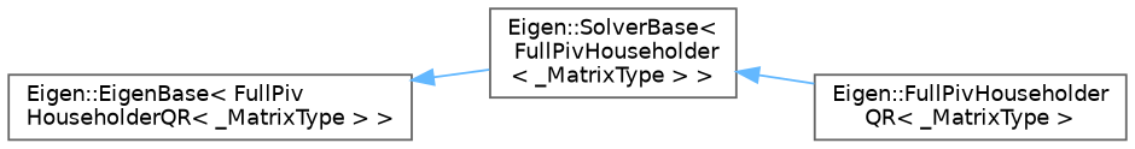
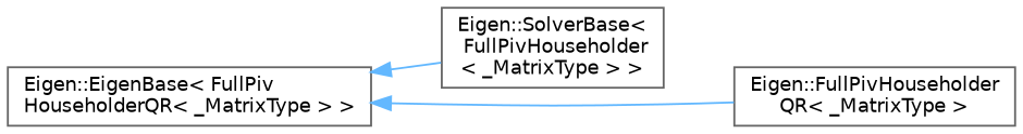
  digraph {
    rankdir=LR
    node [color=grey40 fillcolor=white fontname=Helvetica fontsize=10 shape=box style=filled]
    edge [color=steelblue1 dir=back fontname=Helvetica fontsize=10 labelfontname=Helvetica labelfontsize=10 style=solid]
    n1 [height=0.2 label="Eigen::EigenBase\< FullPiv\lHouseholderQR\< _MatrixType \> \>" width=0.4]
    n2 [height=0.2 label="Eigen::SolverBase\<\l FullPivHouseholder\l\< _MatrixType \> \>" width=0.4]
    n3 [height=0.2 label="Eigen::FullPivHouseholder\lQR\< _MatrixType \>" width=0.4]
    n1 -> n2
-   n2 -> n3
+   n1 -> n3
  }
